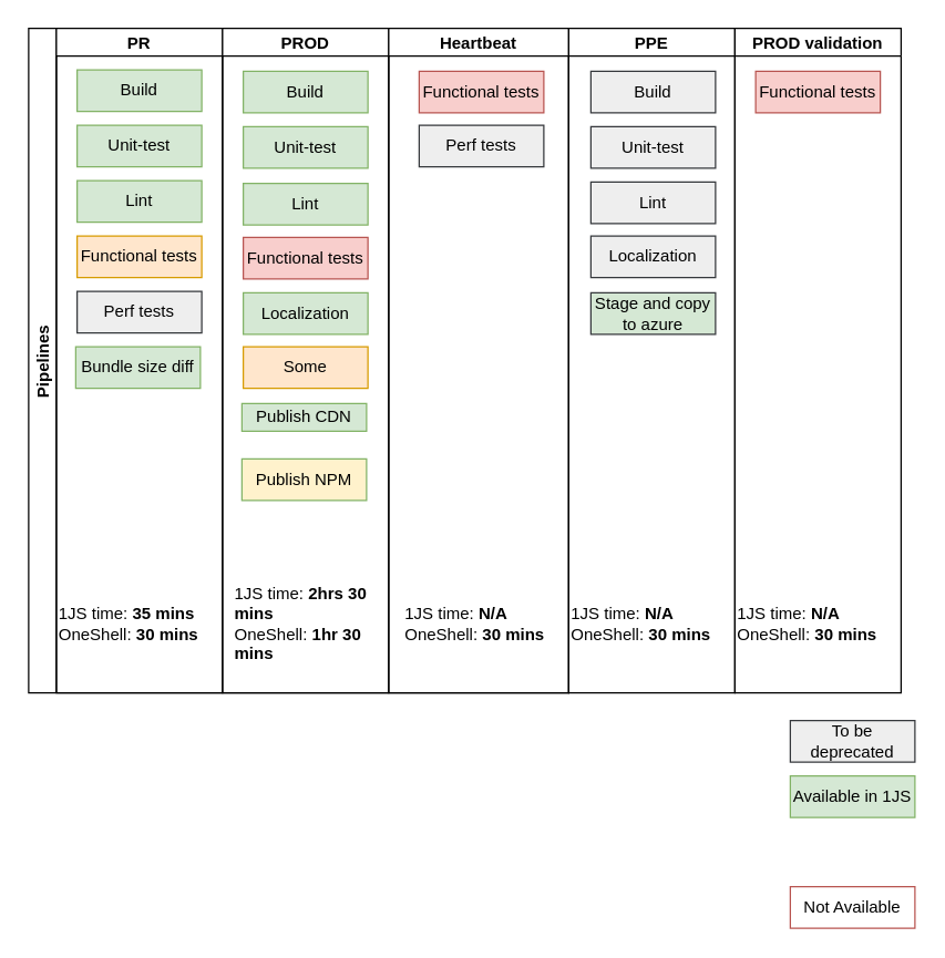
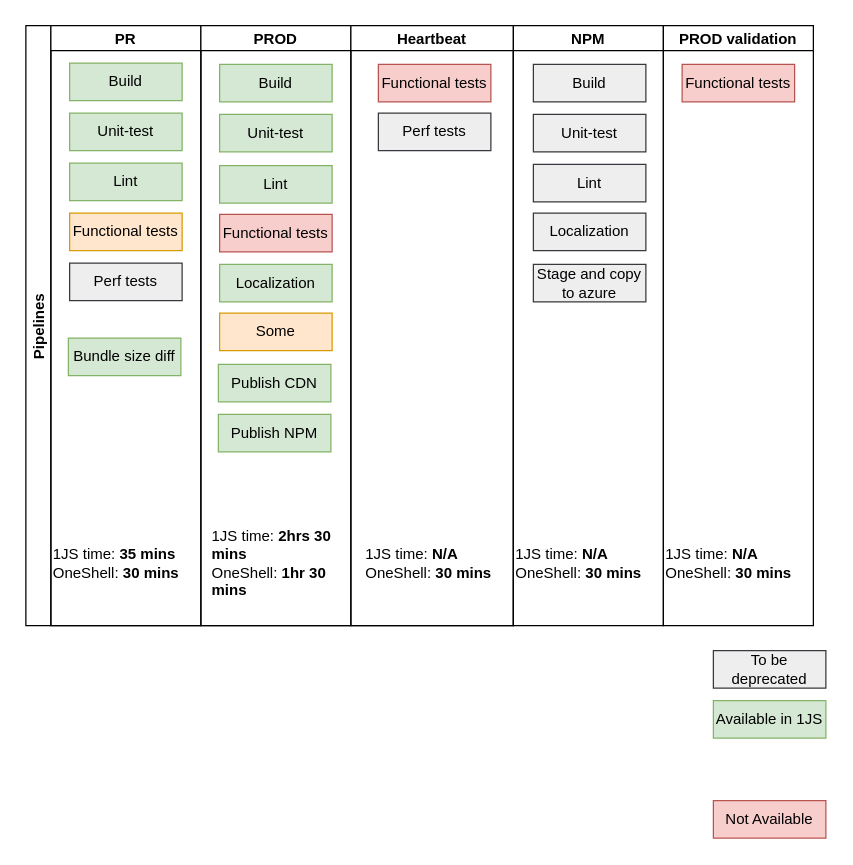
  <mxCell id="0" />
  <mxCell id="1" parent="0" />
  <mxCell id="2" value="Pipelines" style="swimlane;childLayout=stackLayout;resizeParent=1;resizeParentMax=0;startSize=20;horizontal=0;horizontalStack=1;" parent="1" vertex="1"><mxGeometry x="20" y="20" width="390" height="480" as="geometry" /></mxCell>
  <mxCell id="3" value="PR" style="swimlane;startSize=20;" parent="2" vertex="1"><mxGeometry x="20" width="120" height="480" as="geometry" /></mxCell>
  <mxCell id="4" value="Build" style="rounded=0;whiteSpace=wrap;html=1;fillColor=#d5e8d4;strokeColor=#82b366;" parent="3" vertex="1"><mxGeometry x="15" y="30" width="90" height="30" as="geometry" /></mxCell>
  <mxCell id="5" value="&lt;div&gt;1JS time: &lt;b&gt;35 mins&lt;/b&gt;&lt;/div&gt;&lt;div&gt;OneShell: &lt;b&gt;30 mins&lt;/b&gt;&lt;/div&gt;" style="text;strokeColor=none;fillColor=none;html=1;whiteSpace=wrap;verticalAlign=middle;overflow=hidden;" parent="3" vertex="1"><mxGeometry y="390" width="120" height="80" as="geometry" /></mxCell>
  <mxCell id="6" value="PROD" style="swimlane;startSize=20;" parent="2" vertex="1"><mxGeometry x="140" width="120" height="480" as="geometry" /></mxCell>
  <mxCell id="7" value="Some" style="rounded=0;whiteSpace=wrap;html=1;fillColor=#ffe6cc;strokeColor=#d79b00;" parent="6" vertex="1"><mxGeometry x="15" y="230" width="90" height="30" as="geometry" /></mxCell>
  <mxCell id="8" value="Heartbeat" style="swimlane;startSize=20;" parent="2" vertex="1"><mxGeometry x="260" width="130" height="480" as="geometry" /></mxCell>
  <mxCell id="9" value="&lt;div&gt;1JS time: &lt;b&gt;N/A&lt;/b&gt;&lt;/div&gt;&lt;div&gt;OneShell: &lt;b&gt;30 mins&lt;/b&gt;&lt;/div&gt;" style="text;strokeColor=none;fillColor=none;html=1;whiteSpace=wrap;verticalAlign=middle;overflow=hidden;" parent="8" vertex="1"><mxGeometry x="10" y="390" width="120" height="80" as="geometry" /></mxCell>
- <mxCell id="10" value="PPE" style="swimlane;startSize=20;" parent="1" vertex="1"><mxGeometry x="410" y="20" width="120" height="480" as="geometry" /></mxCell>
+ <mxCell id="10" value="NPM" style="swimlane;startSize=20;" parent="1" vertex="1"><mxGeometry x="410" y="20" width="120" height="480" as="geometry" /></mxCell>
  <mxCell id="11" value="&lt;div&gt;1JS time: &lt;b&gt;N/A&lt;/b&gt;&lt;/div&gt;&lt;div&gt;OneShell: &lt;b&gt;30 mins&lt;/b&gt;&lt;/div&gt;" style="text;strokeColor=none;fillColor=none;html=1;whiteSpace=wrap;verticalAlign=middle;overflow=hidden;" parent="10" vertex="1"><mxGeometry y="390" width="120" height="80" as="geometry" /></mxCell>
  <mxCell id="12" value="Unit-test" style="rounded=0;whiteSpace=wrap;html=1;fillColor=#d5e8d4;strokeColor=#82b366;" parent="1" vertex="1"><mxGeometry x="55" y="90" width="90" height="30" as="geometry" /></mxCell>
  <mxCell id="13" value="Lint" style="rounded=0;whiteSpace=wrap;html=1;fillColor=#d5e8d4;strokeColor=#82b366;" parent="1" vertex="1"><mxGeometry x="55" y="130" width="90" height="30" as="geometry" /></mxCell>
  <mxCell id="14" value="Functional tests" style="rounded=0;whiteSpace=wrap;html=1;fillColor=#ffe6cc;strokeColor=#d79b00;" parent="1" vertex="1"><mxGeometry x="55" y="170" width="90" height="30" as="geometry" /></mxCell>
  <mxCell id="15" value="Build" style="rounded=0;whiteSpace=wrap;html=1;fillColor=#d5e8d4;strokeColor=#82b366;" parent="1" vertex="1"><mxGeometry x="175" y="51" width="90" height="30" as="geometry" /></mxCell>
  <mxCell id="16" value="Unit-test" style="rounded=0;whiteSpace=wrap;html=1;fillColor=#d5e8d4;strokeColor=#82b366;" parent="1" vertex="1"><mxGeometry x="175" y="91" width="90" height="30" as="geometry" /></mxCell>
  <mxCell id="17" value="Functional tests" style="rounded=0;whiteSpace=wrap;html=1;fillColor=#f8cecc;strokeColor=#b85450;" parent="1" vertex="1"><mxGeometry x="175" y="171" width="90" height="30" as="geometry" /></mxCell>
  <mxCell id="18" value="Localization" style="rounded=0;whiteSpace=wrap;html=1;fillColor=#d5e8d4;strokeColor=#82b366;" parent="1" vertex="1"><mxGeometry x="175" y="211" width="90" height="30" as="geometry" /></mxCell>
- <mxCell id="19" value="Publish CDN" style="rounded=0;whiteSpace=wrap;html=1;fillColor=#d5e8d4;strokeColor=#82b366;" parent="1" vertex="1"><mxGeometry x="174" y="291" width="90" height="20" as="geometry" /></mxCell>
- <mxCell id="20" value="Publish NPM" style="rounded=0;whiteSpace=wrap;html=1;fillColor=#fff2cc;strokeColor=#82b366;" parent="1" vertex="1"><mxGeometry x="174" y="331" width="90" height="30" as="geometry" /></mxCell>
+ <mxCell id="19" value="Publish CDN" style="rounded=0;whiteSpace=wrap;html=1;fillColor=#d5e8d4;strokeColor=#82b366;" parent="1" vertex="1"><mxGeometry x="174" y="291" width="90" height="30" as="geometry" /></mxCell>
+ <mxCell id="20" value="Publish NPM" style="rounded=0;whiteSpace=wrap;html=1;fillColor=#d5e8d4;strokeColor=#82b366;" parent="1" vertex="1"><mxGeometry x="174" y="331" width="90" height="30" as="geometry" /></mxCell>
  <mxCell id="21" value="Functional tests" style="rounded=0;whiteSpace=wrap;html=1;fillColor=#f8cecc;strokeColor=#b85450;" parent="1" vertex="1"><mxGeometry x="302" y="51" width="90" height="30" as="geometry" /></mxCell>
  <mxCell id="22" value="Perf tests" style="rounded=0;whiteSpace=wrap;html=1;fillColor=#eeeeee;strokeColor=#36393d;" parent="1" vertex="1"><mxGeometry x="55" y="210" width="90" height="30" as="geometry" /></mxCell>
  <mxCell id="23" value="Perf tests" style="rounded=0;whiteSpace=wrap;html=1;fillColor=#eeeeee;strokeColor=#36393d;" parent="1" vertex="1"><mxGeometry x="302" y="90" width="90" height="30" as="geometry" /></mxCell>
- <mxCell id="24" value="Bundle size diff" style="rounded=0;whiteSpace=wrap;html=1;fillColor=#d5e8d4;strokeColor=#82b366;" parent="1" vertex="1"><mxGeometry x="54" y="250" width="90" height="30" as="geometry" /></mxCell>
+ <mxCell id="24" value="Bundle size diff" style="rounded=0;whiteSpace=wrap;html=1;fillColor=#d5e8d4;strokeColor=#82b366;" parent="1" vertex="1"><mxGeometry x="54" y="270" width="90" height="30" as="geometry" /></mxCell>
  <mxCell id="25" value="Build" style="rounded=0;whiteSpace=wrap;html=1;fillColor=#eeeeee;strokeColor=#36393d;" parent="1" vertex="1"><mxGeometry x="426" y="51" width="90" height="30" as="geometry" /></mxCell>
  <mxCell id="26" value="Unit-test" style="rounded=0;whiteSpace=wrap;html=1;fillColor=#eeeeee;strokeColor=#36393d;" parent="1" vertex="1"><mxGeometry x="426" y="91" width="90" height="30" as="geometry" /></mxCell>
  <mxCell id="27" value="Lint" style="rounded=0;whiteSpace=wrap;html=1;fillColor=#eeeeee;strokeColor=#36393d;" parent="1" vertex="1"><mxGeometry x="426" y="131" width="90" height="30" as="geometry" /></mxCell>
- <mxCell id="28" value="Stage and copy to azure" style="rounded=0;whiteSpace=wrap;html=1;fillColor=#d5e8d4;strokeColor=#36393d;" parent="1" vertex="1"><mxGeometry x="426" y="211" width="90" height="30" as="geometry" /></mxCell>
+ <mxCell id="28" value="Stage and copy to azure" style="rounded=0;whiteSpace=wrap;html=1;fillColor=#eeeeee;strokeColor=#36393d;" parent="1" vertex="1"><mxGeometry x="426" y="211" width="90" height="30" as="geometry" /></mxCell>
  <mxCell id="29" value="&lt;div&gt;1JS time: &lt;b&gt;2hrs 30 mins&lt;/b&gt;&lt;/div&gt;&lt;div&gt;OneShell: &lt;b&gt;1hr&amp;nbsp;30 mins&lt;/b&gt;&lt;/div&gt;" style="text;strokeColor=none;fillColor=none;html=1;whiteSpace=wrap;verticalAlign=middle;overflow=hidden;" parent="1" vertex="1"><mxGeometry x="167" y="410" width="120" height="80" as="geometry" /></mxCell>
  <mxCell id="30" value="To be deprecated" style="rounded=0;whiteSpace=wrap;html=1;fillColor=#eeeeee;strokeColor=#36393d;" parent="1" vertex="1"><mxGeometry x="570" y="520" width="90" height="30" as="geometry" /></mxCell>
  <mxCell id="31" value="Available in 1JS" style="rounded=0;whiteSpace=wrap;html=1;fillColor=#d5e8d4;strokeColor=#82b366;" parent="1" vertex="1"><mxGeometry x="570" y="560" width="90" height="30" as="geometry" /></mxCell>
- <mxCell id="32" value="Not Available" style="rounded=0;whiteSpace=wrap;html=1;fillColor=#ffffff;strokeColor=#b85450;" parent="1" vertex="1"><mxGeometry x="570" y="640" width="90" height="30" as="geometry" /></mxCell>
+ <mxCell id="32" value="Not Available" style="rounded=0;whiteSpace=wrap;html=1;fillColor=#f8cecc;strokeColor=#b85450;" parent="1" vertex="1"><mxGeometry x="570" y="640" width="90" height="30" as="geometry" /></mxCell>
  <mxCell id="33" value="PROD validation" style="swimlane;startSize=20;" vertex="1" parent="1"><mxGeometry x="530" y="20" width="120" height="480" as="geometry" /></mxCell>
  <mxCell id="34" value="&lt;div&gt;1JS time: &lt;b&gt;N/A&lt;/b&gt;&lt;/div&gt;&lt;div&gt;OneShell: &lt;b&gt;30 mins&lt;/b&gt;&lt;/div&gt;" style="text;strokeColor=none;fillColor=none;html=1;whiteSpace=wrap;verticalAlign=middle;overflow=hidden;" vertex="1" parent="33"><mxGeometry y="390" width="120" height="80" as="geometry" /></mxCell>
  <mxCell id="35" value="Functional tests" style="rounded=0;whiteSpace=wrap;html=1;fillColor=#f8cecc;strokeColor=#b85450;" vertex="1" parent="33"><mxGeometry x="15" y="31" width="90" height="30" as="geometry" /></mxCell>
  <mxCell id="36" value="Localization" style="rounded=0;whiteSpace=wrap;html=1;fillColor=#eeeeee;strokeColor=#36393d;" vertex="1" parent="1"><mxGeometry x="426" y="170" width="90" height="30" as="geometry" /></mxCell>
  <mxCell id="37" value="Lint" style="rounded=0;whiteSpace=wrap;html=1;fillColor=#d5e8d4;strokeColor=#82b366;" vertex="1" parent="1"><mxGeometry x="175" y="132" width="90" height="30" as="geometry" /></mxCell>
